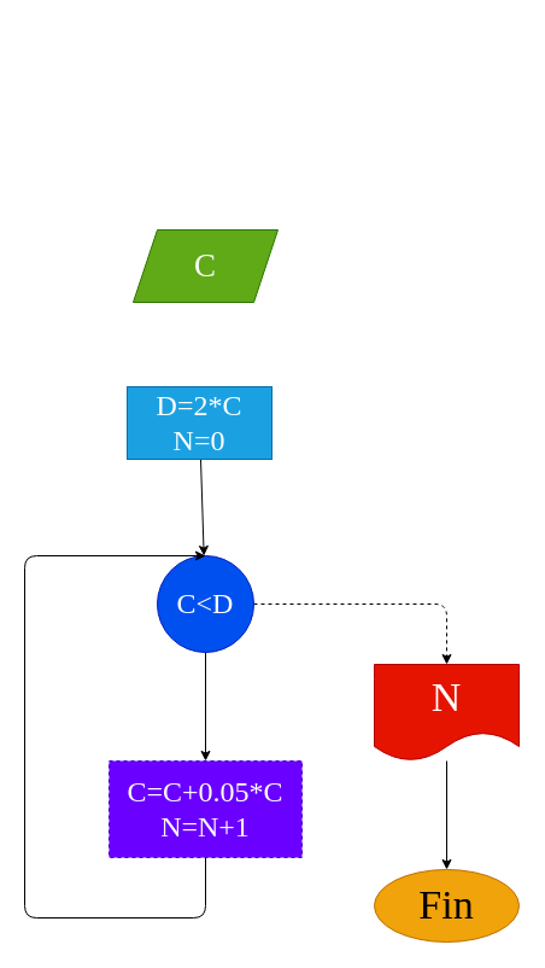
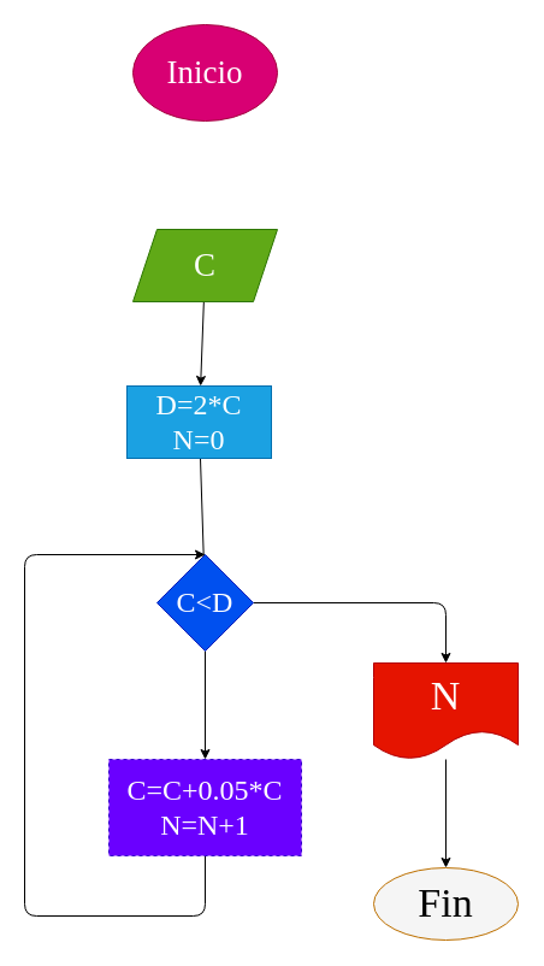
  <mxCell id="0" />
  <mxCell id="1" parent="0" />
+ <mxCell id="2" value="Inicio" style="ellipse;whiteSpace=wrap;html=1;fillColor=#d80073;fontColor=#ffffff;strokeColor=#A50040;fontFamily=Comic Sans MS;fontSize=27;" parent="1" vertex="1"><mxGeometry x="110" y="20" width="120" height="80" as="geometry" /></mxCell>
+ <mxCell id="3" value="" style="edgeStyle=none;html=1;fontFamily=Comic Sans MS;fontSize=27;" parent="1" source="4" target="6" edge="1"><mxGeometry relative="1" as="geometry" /></mxCell>
  <mxCell id="4" value="C" style="shape=parallelogram;perimeter=parallelogramPerimeter;whiteSpace=wrap;html=1;fixedSize=1;fontSize=27;fontFamily=Comic Sans MS;fillColor=#60a917;strokeColor=#2D7600;fontColor=#ffffff;" parent="1" vertex="1"><mxGeometry x="110" y="190" width="120" height="60" as="geometry" /></mxCell>
- <mxCell id="5" value="" style="edgeStyle=none;html=1;fontFamily=Comic Sans MS;fontSize=24;" parent="1" source="6" target="9" edge="1"><mxGeometry relative="1" as="geometry" /></mxCell>
+ <mxCell id="5" value="" style="edgeStyle=none;html=1;fontFamily=Comic Sans MS;fontSize=24;endArrow=none;" parent="1" source="6" target="9" edge="1"><mxGeometry relative="1" as="geometry" /></mxCell>
  <mxCell id="6" value="D=2*C&lt;br style=&quot;font-size: 24px;&quot;&gt;N=0" style="whiteSpace=wrap;html=1;fontSize=24;fontFamily=Comic Sans MS;fillColor=#1ba1e2;strokeColor=#006EAF;fontColor=#ffffff;" parent="1" vertex="1"><mxGeometry x="105" y="320" width="120" height="60" as="geometry" /></mxCell>
  <mxCell id="7" value="" style="edgeStyle=none;html=1;fontFamily=Comic Sans MS;fontSize=24;" parent="1" source="9" target="11" edge="1"><mxGeometry relative="1" as="geometry" /></mxCell>
- <mxCell id="8" value="" style="edgeStyle=none;html=1;fontFamily=Comic Sans MS;fontSize=24;dashed=1;" parent="1" source="9" target="13" edge="1"><mxGeometry relative="1" as="geometry"><Array as="points"><mxPoint x="370" y="500" /></Array></mxGeometry></mxCell>
- <mxCell id="9" value="C&amp;lt;D" style="ellipse;whiteSpace=wrap;html=1;fontSize=24;fontFamily=Comic Sans MS;fillColor=#0050ef;strokeColor=#001DBC;fontColor=#ffffff;" parent="1" vertex="1"><mxGeometry x="130" y="460" width="80" height="80" as="geometry" /></mxCell>
+ <mxCell id="8" value="" style="edgeStyle=none;html=1;fontFamily=Comic Sans MS;fontSize=24;" parent="1" source="9" target="13" edge="1"><mxGeometry relative="1" as="geometry"><Array as="points"><mxPoint x="370" y="500" /></Array></mxGeometry></mxCell>
+ <mxCell id="9" value="C&amp;lt;D" style="rhombus;whiteSpace=wrap;html=1;fontSize=24;fontFamily=Comic Sans MS;fillColor=#0050ef;strokeColor=#001DBC;fontColor=#ffffff;" parent="1" vertex="1"><mxGeometry x="130" y="460" width="80" height="80" as="geometry" /></mxCell>
  <mxCell id="10" style="edgeStyle=none;html=1;entryX=0.5;entryY=0;entryDx=0;entryDy=0;fontFamily=Comic Sans MS;fontSize=24;exitX=0.5;exitY=1;exitDx=0;exitDy=0;" parent="1" source="11" target="9" edge="1"><mxGeometry relative="1" as="geometry"><Array as="points"><mxPoint x="170" y="760" /><mxPoint x="20" y="760" /><mxPoint x="20" y="460" /></Array></mxGeometry></mxCell>
  <mxCell id="11" value="C=C+0.05*C&lt;br&gt;N=N+1" style="whiteSpace=wrap;html=1;fontSize=24;fontFamily=Comic Sans MS;fillColor=#6a00ff;strokeColor=#3700CC;fontColor=#ffffff;dashed=1;" parent="1" vertex="1"><mxGeometry x="90" y="630" width="160" height="80" as="geometry" /></mxCell>
  <mxCell id="12" value="" style="edgeStyle=none;html=1;fontFamily=Comic Sans MS;fontSize=34;" parent="1" source="13" target="14" edge="1"><mxGeometry relative="1" as="geometry" /></mxCell>
  <mxCell id="13" value="N" style="shape=document;whiteSpace=wrap;html=1;boundedLbl=1;fontSize=34;fontFamily=Comic Sans MS;fillColor=#e51400;strokeColor=#B20000;fontColor=#ffffff;" parent="1" vertex="1"><mxGeometry x="310" y="550" width="120" height="80" as="geometry" /></mxCell>
- <mxCell id="14" value="Fin" style="ellipse;whiteSpace=wrap;html=1;fontSize=34;fontFamily=Comic Sans MS;fillColor=#f0a30a;strokeColor=#BD7000;fontColor=#000000;" parent="1" vertex="1"><mxGeometry x="310" y="720" width="120" height="60" as="geometry" /></mxCell>
+ <mxCell id="14" value="Fin" style="ellipse;whiteSpace=wrap;html=1;fontSize=34;fontFamily=Comic Sans MS;fillColor=#f5f5f5;strokeColor=#BD7000;fontColor=#000000;" parent="1" vertex="1"><mxGeometry x="310" y="720" width="120" height="60" as="geometry" /></mxCell>
